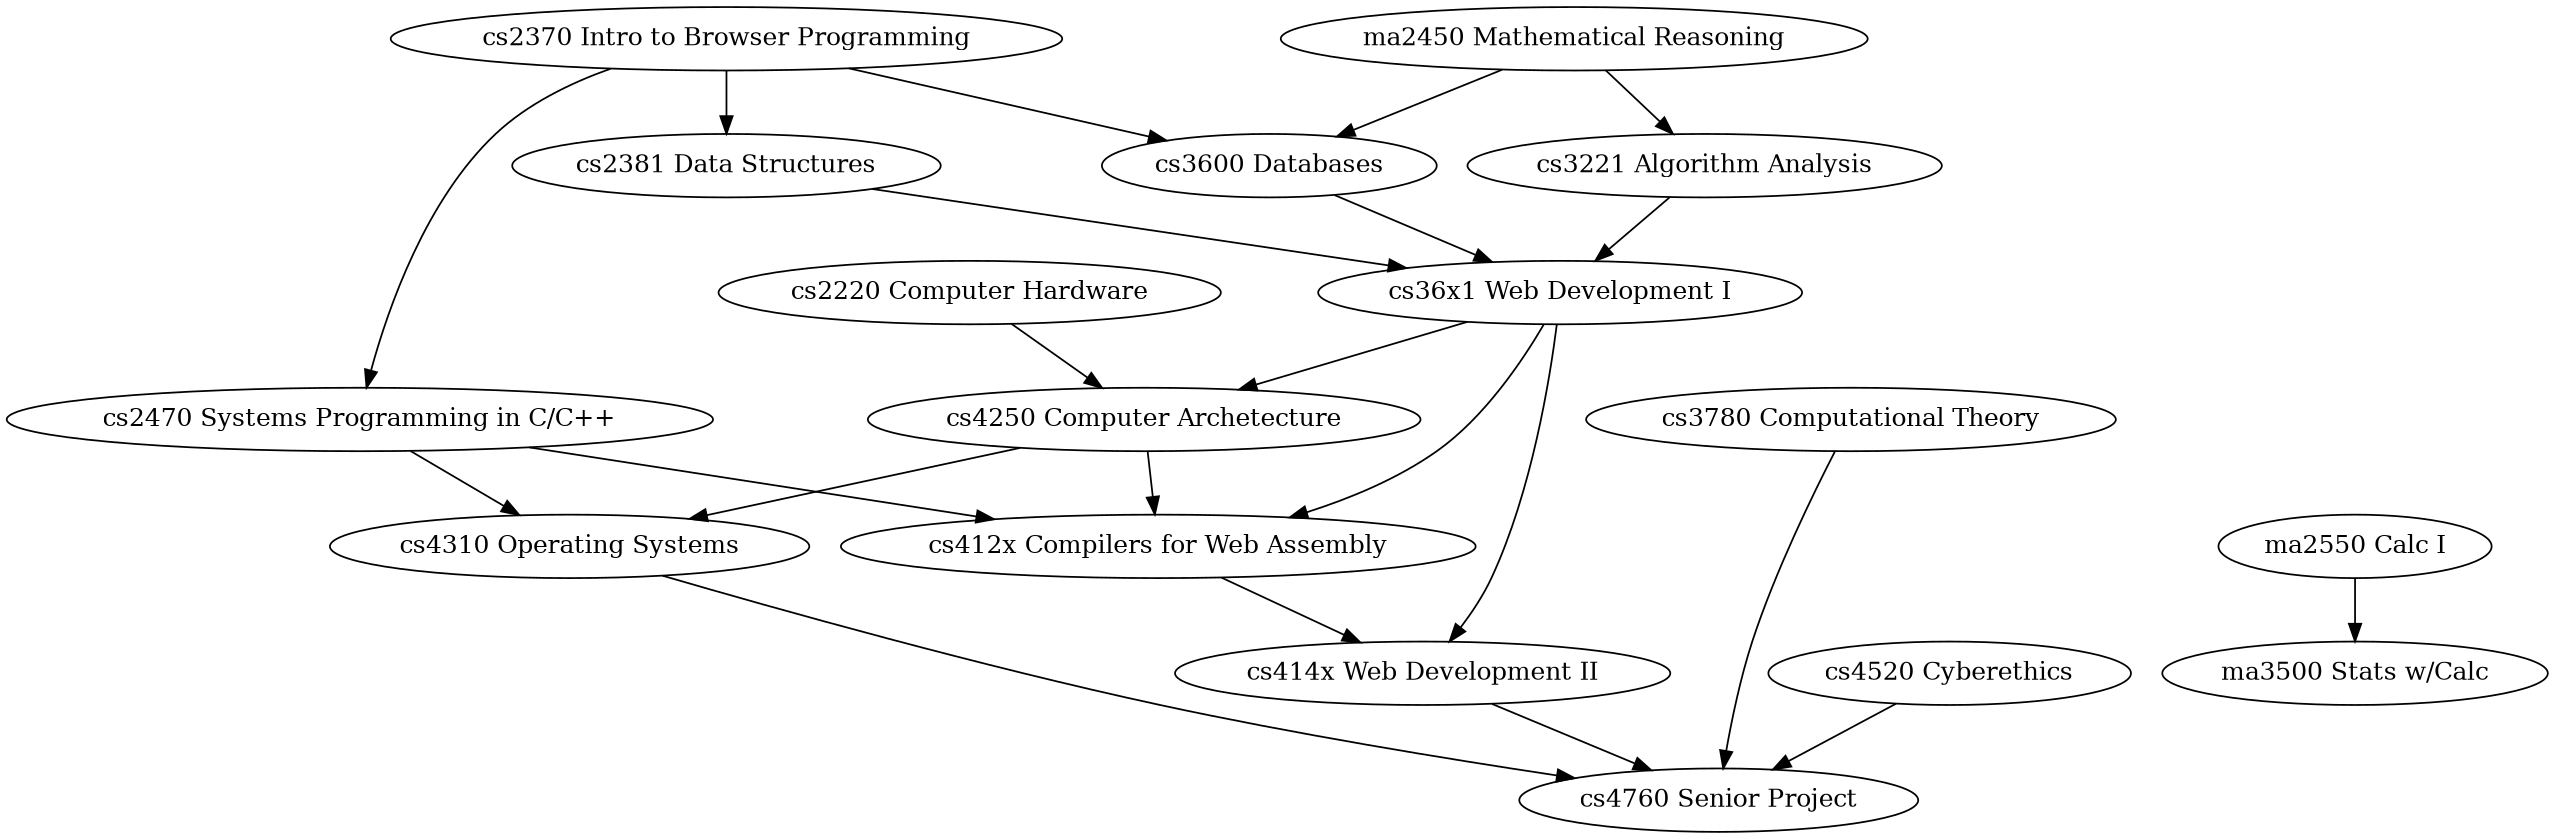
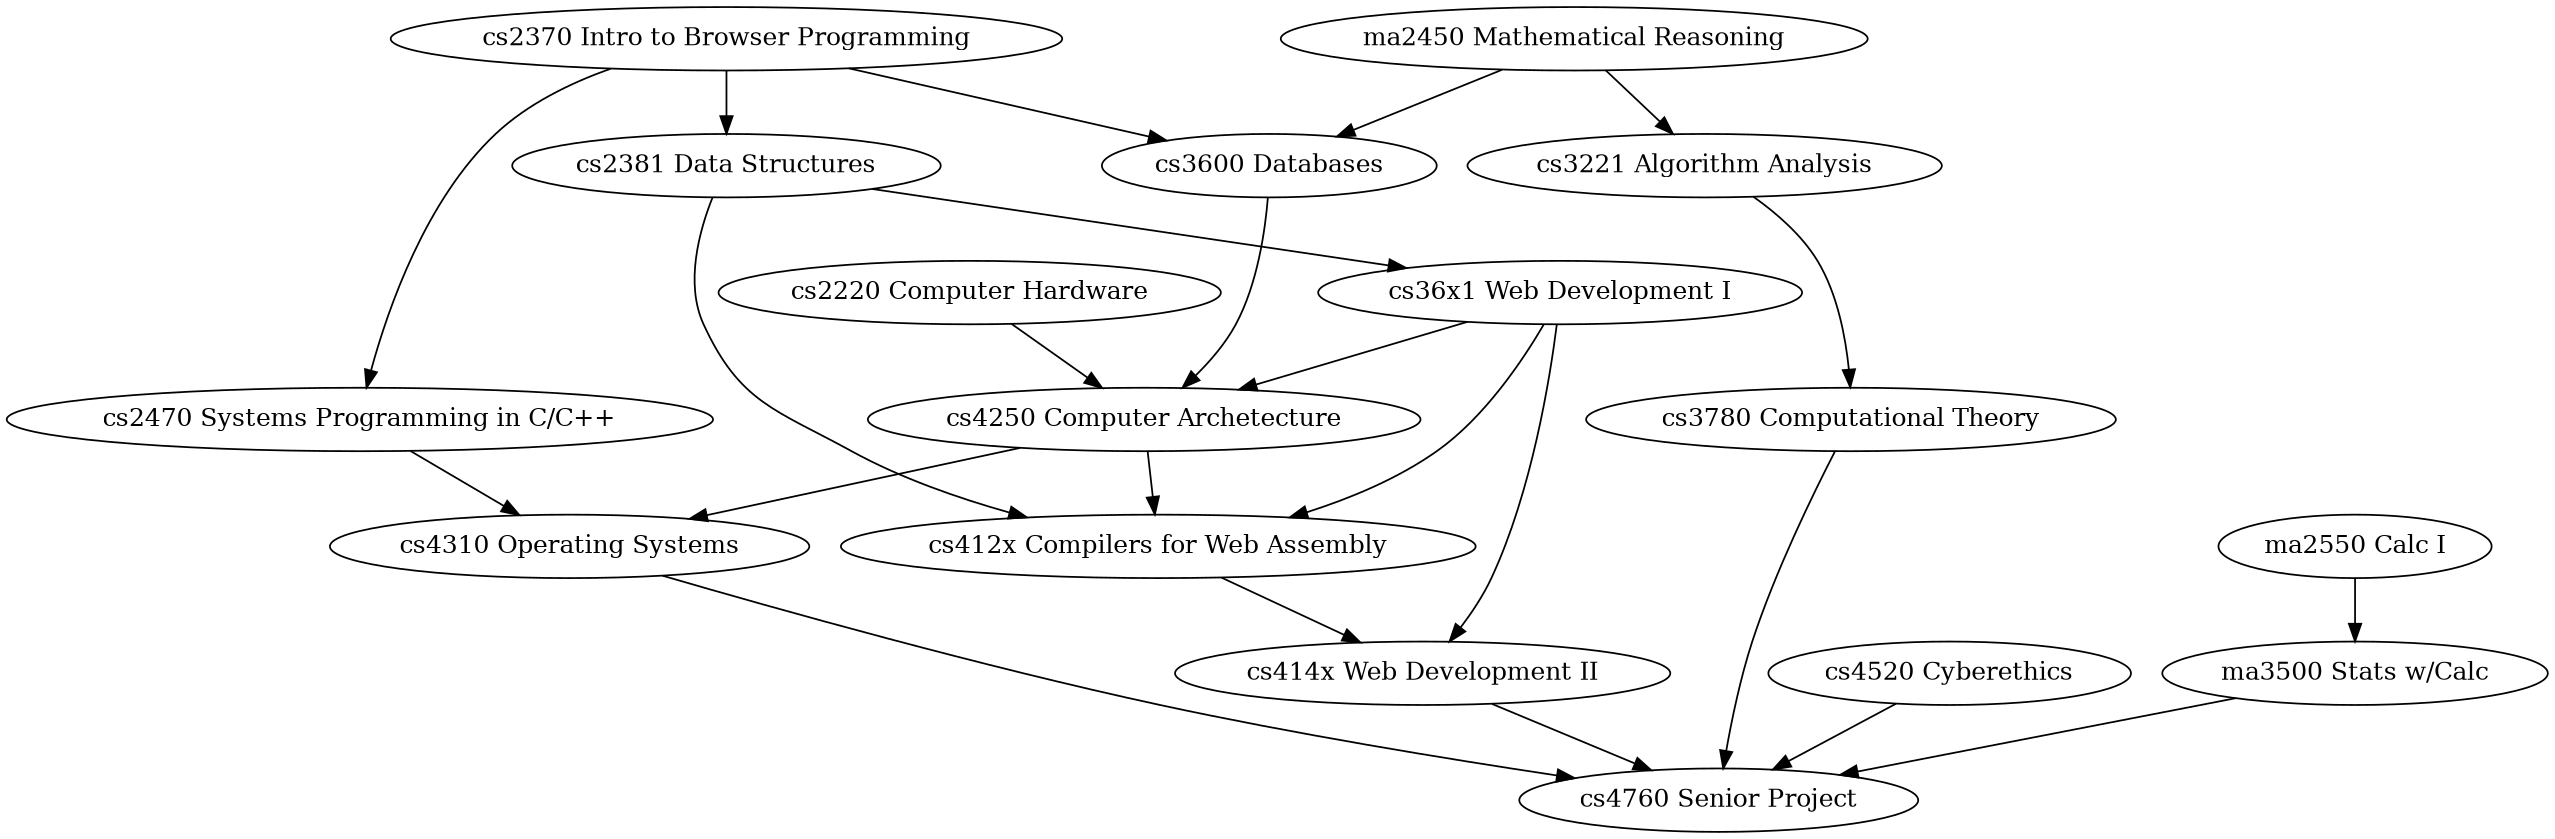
  digraph {
    cs2370 [label="\N Intro to Browser Programming"]
    cs2381 [label="\N Data Structures"]
    cs2470 [label="\N Systems Programming in C/C++"]
    cs3600 [label="\N Databases"]
    cs36x1 [label="\N Web Development I"]
    cs4310 [label="\N Operating Systems"]
    cs412x [label="\N Compilers for Web Assembly"]
    cs4250 [label="\N Computer Archetecture"]
    cs3221 [label="\N Algorithm Analysis"]
    cs3780 [label="\N Computational Theory"]
    cs414x [label="\N Web Development II"]
    cs2220 [label="\N Computer Hardware"]
    cs4760 [label="\N Senior Project"]
    ma2450 [label="\N Mathematical Reasoning"]
    cs4520 [label="\N Cyberethics"]
    ma2550 [label="\N Calc I"]
    ma3500 [label="\N Stats w/Calc"]
    cs2370 -> cs2381
    cs2370 -> cs2470
    cs2370 -> cs3600
    cs2381 -> cs36x1
    cs2470 -> cs4310
-   cs2470 -> cs412x
-   cs3600 -> cs36x1
+   cs2381 -> cs412x
+   cs3600 -> cs4250
    cs36x1 -> cs412x
    cs36x1 -> cs4250
    cs36x1 -> cs414x
    cs4310 -> cs4760
    cs412x -> cs414x
    cs4250 -> cs4310
    cs4250 -> cs412x
-   cs3221 -> cs36x1
+   cs3221 -> cs3780
    cs3780 -> cs4760
    cs414x -> cs4760
    cs2220 -> cs4250
    ma2450 -> cs3600
    ma2450 -> cs3221
    cs4520 -> cs4760
    ma2550 -> ma3500
+   ma3500 -> cs4760
  }
